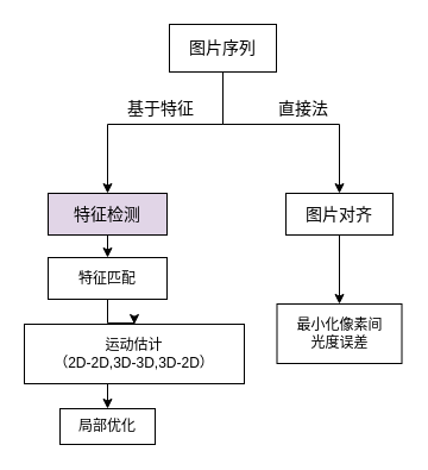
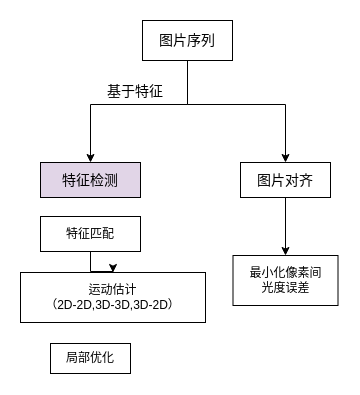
  <mxCell id="0" />
  <mxCell id="1" parent="0" />
  <mxCell id="2" style="edgeStyle=orthogonalEdgeStyle;rounded=0;orthogonalLoop=1;jettySize=auto;html=1;entryX=0.5;entryY=0;entryDx=0;entryDy=0;" edge="1" parent="1" target="6"><mxGeometry relative="1" as="geometry"><mxPoint x="160" y="234" as="targetPoint" /><mxPoint x="187" y="57" as="sourcePoint" /><Array as="points"><mxPoint x="187" y="104" /><mxPoint x="90" y="104" /></Array></mxGeometry></mxCell>
  <mxCell id="3" style="edgeStyle=orthogonalEdgeStyle;rounded=0;orthogonalLoop=1;jettySize=auto;html=1;exitX=0.5;exitY=1;exitDx=0;exitDy=0;entryX=0.5;entryY=0;entryDx=0;entryDy=0;fontSize=11;" edge="1" parent="1" target="8"><mxGeometry relative="1" as="geometry"><mxPoint x="187" y="57" as="sourcePoint" /><Array as="points"><mxPoint x="187" y="104" /><mxPoint x="285" y="104" /></Array></mxGeometry></mxCell>
  <mxCell id="4" value="&lt;font style=&quot;font-size: 14px&quot;&gt;图片序列&lt;/font&gt;" style="rounded=0;whiteSpace=wrap;html=1;" vertex="1" parent="1"><mxGeometry x="142" y="20" width="90" height="40" as="geometry" /></mxCell>
- <mxCell id="5" style="edgeStyle=orthogonalEdgeStyle;rounded=0;orthogonalLoop=1;jettySize=auto;html=1;exitX=0.5;exitY=1;exitDx=0;exitDy=0;entryX=0.5;entryY=0;entryDx=0;entryDy=0;" edge="1" parent="1" source="6" target="10"><mxGeometry relative="1" as="geometry" /></mxCell>
  <mxCell id="6" value="&lt;font style=&quot;font-size: 14px&quot;&gt;特征检测&lt;/font&gt;" style="rounded=0;whiteSpace=wrap;html=1;fillColor=#e1d5e7;" vertex="1" parent="1"><mxGeometry x="40" y="162" width="100" height="35" as="geometry" /></mxCell>
  <mxCell id="7" value="" style="edgeStyle=orthogonalEdgeStyle;rounded=0;orthogonalLoop=1;jettySize=auto;html=1;" edge="1" parent="1" source="8" target="14"><mxGeometry relative="1" as="geometry" /></mxCell>
  <mxCell id="8" value="&lt;font style=&quot;font-size: 14px&quot;&gt;图片对齐&lt;/font&gt;" style="rounded=0;whiteSpace=wrap;html=1;" vertex="1" parent="1"><mxGeometry x="240" y="162" width="90" height="35" as="geometry" /></mxCell>
  <mxCell id="9" style="edgeStyle=orthogonalEdgeStyle;rounded=0;orthogonalLoop=1;jettySize=auto;html=1;exitX=0.5;exitY=1;exitDx=0;exitDy=0;" edge="1" parent="1" source="10" target="12"><mxGeometry relative="1" as="geometry" /></mxCell>
  <mxCell id="10" value="特征匹配" style="rounded=0;whiteSpace=wrap;html=1;" vertex="1" parent="1"><mxGeometry x="40" y="216" width="100" height="35" as="geometry" /></mxCell>
- <mxCell id="11" style="edgeStyle=orthogonalEdgeStyle;rounded=0;orthogonalLoop=1;jettySize=auto;html=1;exitX=0.5;exitY=1;exitDx=0;exitDy=0;entryX=0.5;entryY=0;entryDx=0;entryDy=0;" edge="1" parent="1" source="12" target="13"><mxGeometry relative="1" as="geometry" /></mxCell>
  <mxCell id="12" value="运动估计&lt;br&gt;（2D-2D,3D-3D,3D-2D）" style="rounded=0;whiteSpace=wrap;html=1;" vertex="1" parent="1"><mxGeometry x="20" y="272" width="185" height="50" as="geometry" /></mxCell>
  <mxCell id="13" value="局部优化" style="rounded=0;whiteSpace=wrap;html=1;" vertex="1" parent="1"><mxGeometry x="50" y="343" width="80" height="30" as="geometry" /></mxCell>
  <mxCell id="14" value="最小化像素间&lt;br&gt;光度误差" style="rounded=0;whiteSpace=wrap;html=1;" vertex="1" parent="1"><mxGeometry x="232.5" y="255" width="105" height="50" as="geometry" /></mxCell>
  <mxCell id="15" value="&lt;font style=&quot;font-size: 14px&quot;&gt;基于特征&lt;/font&gt;" style="text;html=1;strokeColor=none;fillColor=none;align=center;verticalAlign=middle;whiteSpace=wrap;rounded=0;" vertex="1" parent="1"><mxGeometry x="100" y="81" width="70" height="20" as="geometry" /></mxCell>
- <mxCell id="16" value="&lt;font style=&quot;font-size: 14px&quot;&gt;直接法&lt;/font&gt;" style="text;html=1;strokeColor=none;fillColor=none;align=center;verticalAlign=middle;whiteSpace=wrap;rounded=0;" vertex="1" parent="1"><mxGeometry x="220" y="81" width="70" height="20" as="geometry" /></mxCell>
